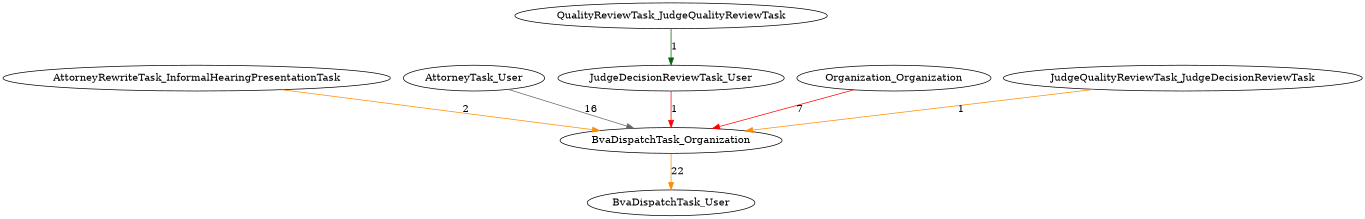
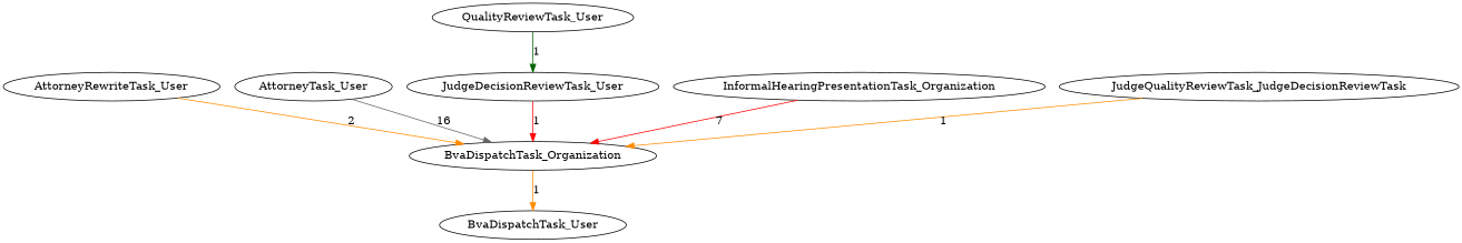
  digraph {
    rankdir=TB
    edge [color=darkorange]
-   AttorneyRewriteTask_User [label=AttorneyRewriteTask_InformalHearingPresentationTask]
+   AttorneyRewriteTask_User
    BvaDispatchTask_Organization
    BvaDispatchTask_User
    AttorneyTask_User
    JudgeDecisionReviewTask_User
-   QualityReviewTask_User [label=QualityReviewTask_JudgeQualityReviewTask]
-   InformalHearingPresentationTask_Organization [label=Organization_Organization]
+   QualityReviewTask_User
+   InformalHearingPresentationTask_Organization
    n8 [label=JudgeQualityReviewTask_JudgeDecisionReviewTask]
    AttorneyRewriteTask_User -> BvaDispatchTask_Organization [label=2]
-   BvaDispatchTask_Organization -> BvaDispatchTask_User [label=22]
+   BvaDispatchTask_Organization -> BvaDispatchTask_User [label=1]
    AttorneyTask_User -> BvaDispatchTask_Organization [color=gray40 label=16]
    JudgeDecisionReviewTask_User -> BvaDispatchTask_Organization [color=red label=1]
    QualityReviewTask_User -> JudgeDecisionReviewTask_User [color=darkgreen label=1]
    InformalHearingPresentationTask_Organization -> BvaDispatchTask_Organization [color=red label=7]
    n8 -> BvaDispatchTask_Organization [label=1]
  }
